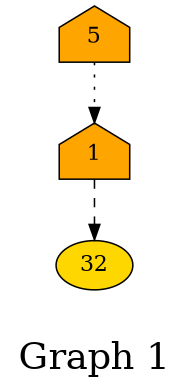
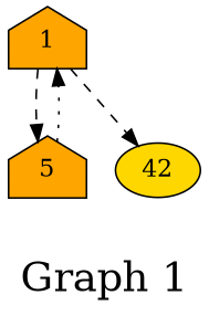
  digraph {
    fontsize=24
    label="\nGraph 1\n"
    splines=true
    node [fillcolor=orange shape=house style=filled]
    edge [style=dashed]
    n1 [height=0.3 label=1 width=0.3]
    n2 [height=0.3 label=5 width=0.3]
-   n3 [fillcolor=gold height=0.3 label=32 shape=ellipse width=0.3]
+   n3 [fillcolor=gold height=0.3 label=42 shape=ellipse width=0.3]
+   n1 -> n2
    n1 -> n3
    n2 -> n1 [style=dotted]
  }
